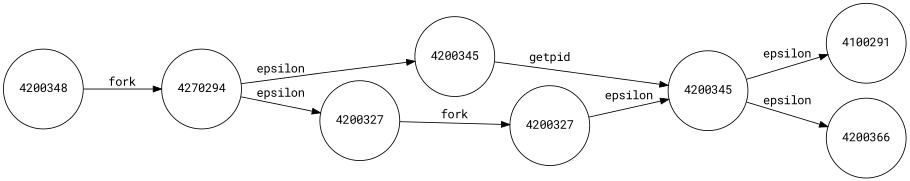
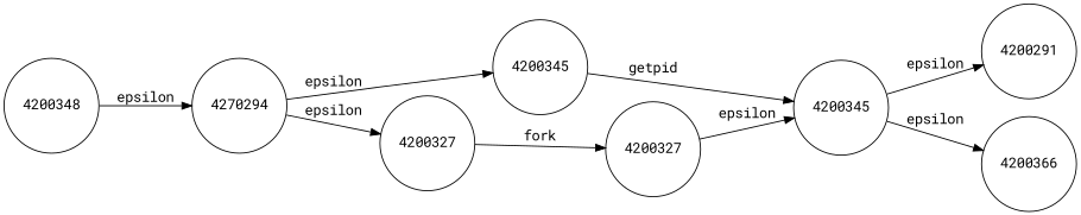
  digraph {
    fontname="Roboto Mono"
    rankdir=LR
    node [color=black fontname="Roboto Mono" shape=circle]
    edge [fontname="Roboto Mono"]
    n1 [label=4270294]
    4200348
    n3 [label=4200345]
    n4 [label=4200327]
    4200345
    4200327
-   4200291 [label=4100291]
+   4200291
    4200366
    n1 -> n3 [label=epsilon]
    n1 -> n4 [label=epsilon]
-   4200348 -> n1 [label=fork]
+   4200348 -> n1 [label=epsilon]
    n3 -> 4200345 [label=getpid]
    n4 -> 4200327 [label=fork]
    4200345 -> 4200291 [label=epsilon]
    4200345 -> 4200366 [label=epsilon]
    4200327 -> 4200345 [label=epsilon]
  }
